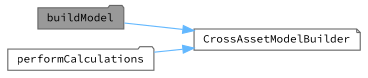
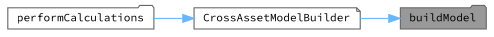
  digraph {
    fontname="Source Code Pro"
    rankdir=RL
    node [color=grey40 fillcolor=white fontname="Source Code Pro" fontsize=10 shape=folder style=filled]
    edge [color=steelblue1 dir=back fontname="Source Code Pro" fontsize=10 labelfontname=Helvetica labelfontsize=10 style=solid]
    n1 [color=gray40 fillcolor=grey60 fontcolor=black height=0.2 label=buildModel width=0.4]
    n2 [height=0.2 label=CrossAssetModelBuilder shape=note width=0.4]
    n3 [height=0.2 label=performCalculations width=0.4]
-   n2 -> n1
+   n1 -> n2
    n2 -> n3
  }
